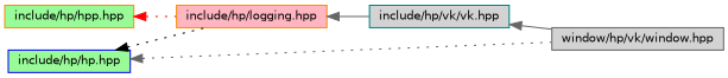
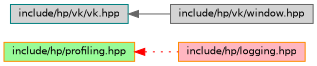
  digraph {
    rankdir=LR
    node [color=darkorange fillcolor=palegreen fontname=Helvetica fontsize=10 shape=record style=filled]
    edge [color=gray40 dir=back fontname=Helvetica fontsize=10 labelfontname=Helvetica labelfontsize=10 style=dotted]
-   n1 [color=blue fontcolor=black height=0.2 label="include/hp/hp.hpp" width=0.4]
    n2 [fillcolor=lightpink height=0.2 label="include/hp/logging.hpp" width=0.4]
-   n3 [color=gray40 fillcolor=lightgrey height=0.2 label="window/hp/vk/window.hpp" width=0.4]
+   n3 [color=gray40 fillcolor=lightgrey height=0.2 label="include/hp/vk/window.hpp" width=0.4]
    n4 [color=teal fillcolor=lightgrey height=0.2 label="include/hp/vk/vk.hpp" width=0.4]
-   n5 [height=0.2 label="include/hp/hpp.hpp" width=0.4]
-   n1 -> n2 [color=black]
-   n1 -> n3
-   n2 -> n4 [style=solid]
+   n5 [height=0.2 label="include/hp/profiling.hpp" width=0.4]
    n4 -> n3 [style=solid]
    n5 -> n2 [color=red]
  }
